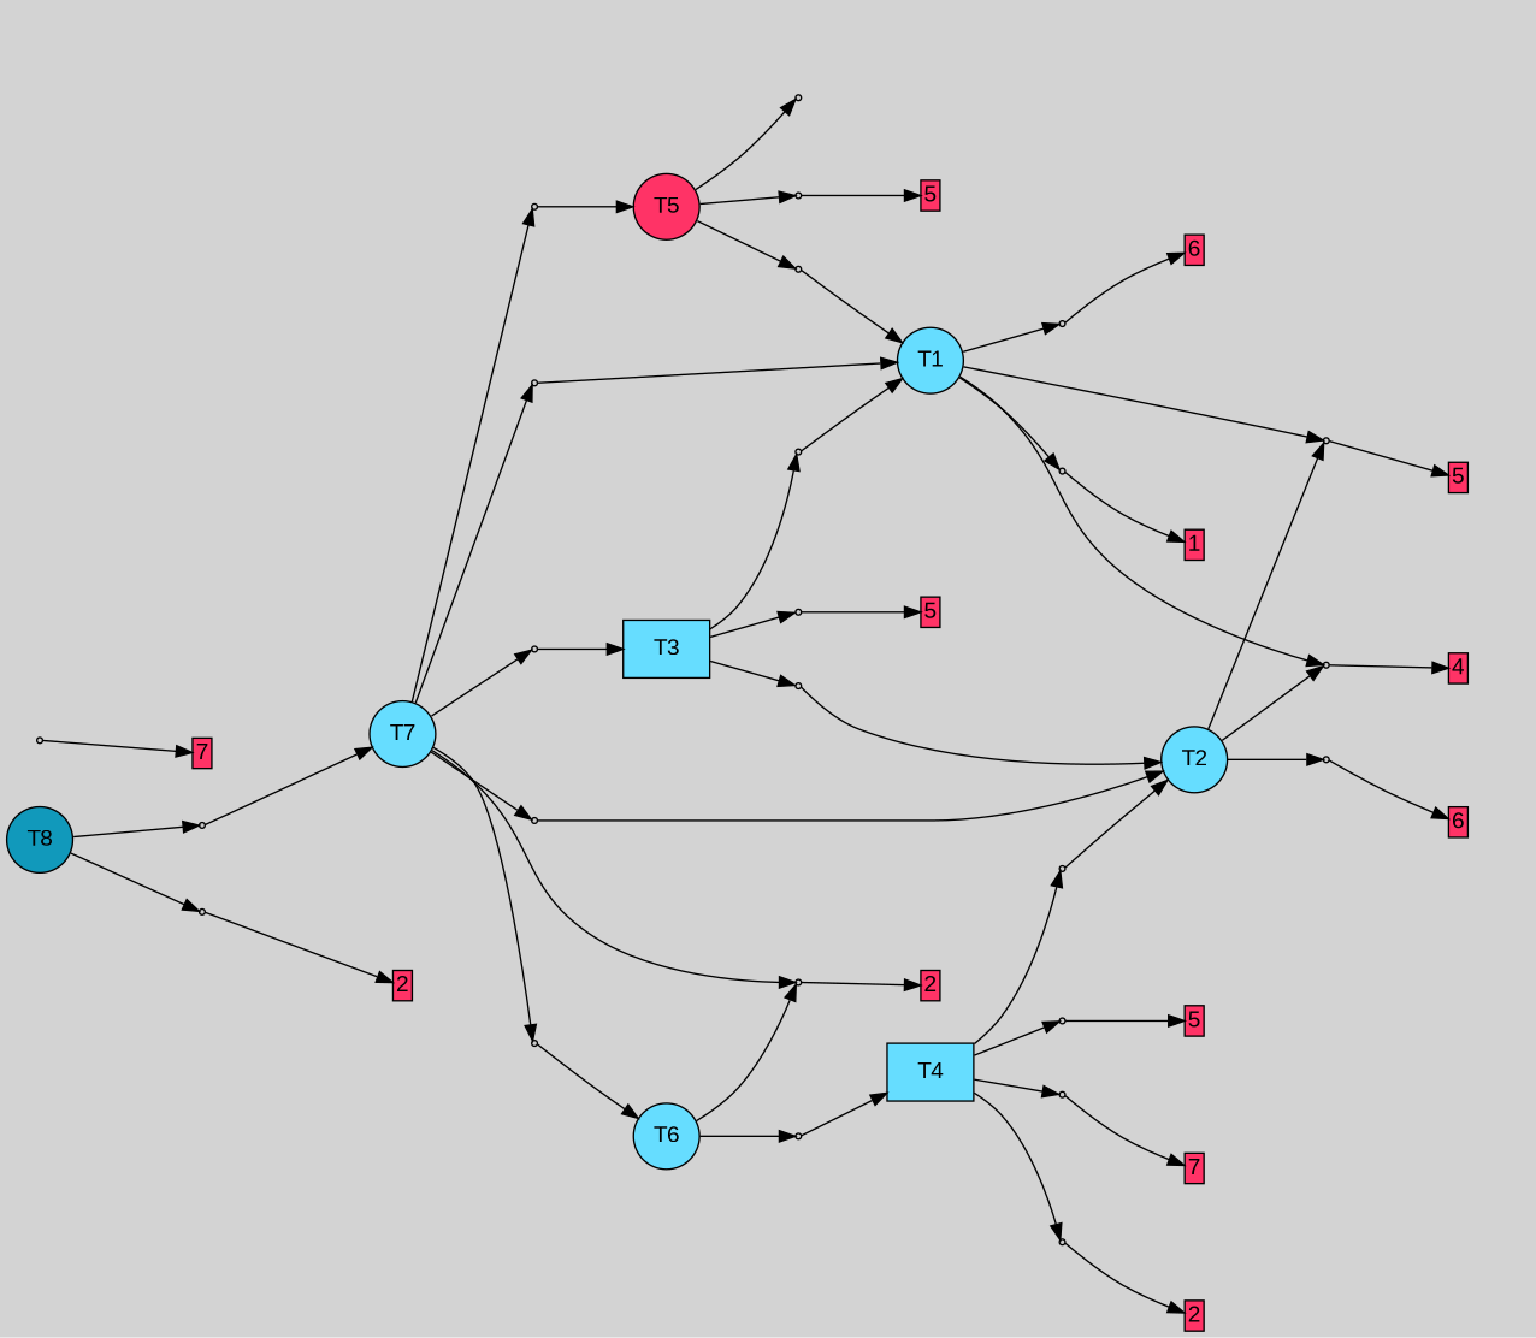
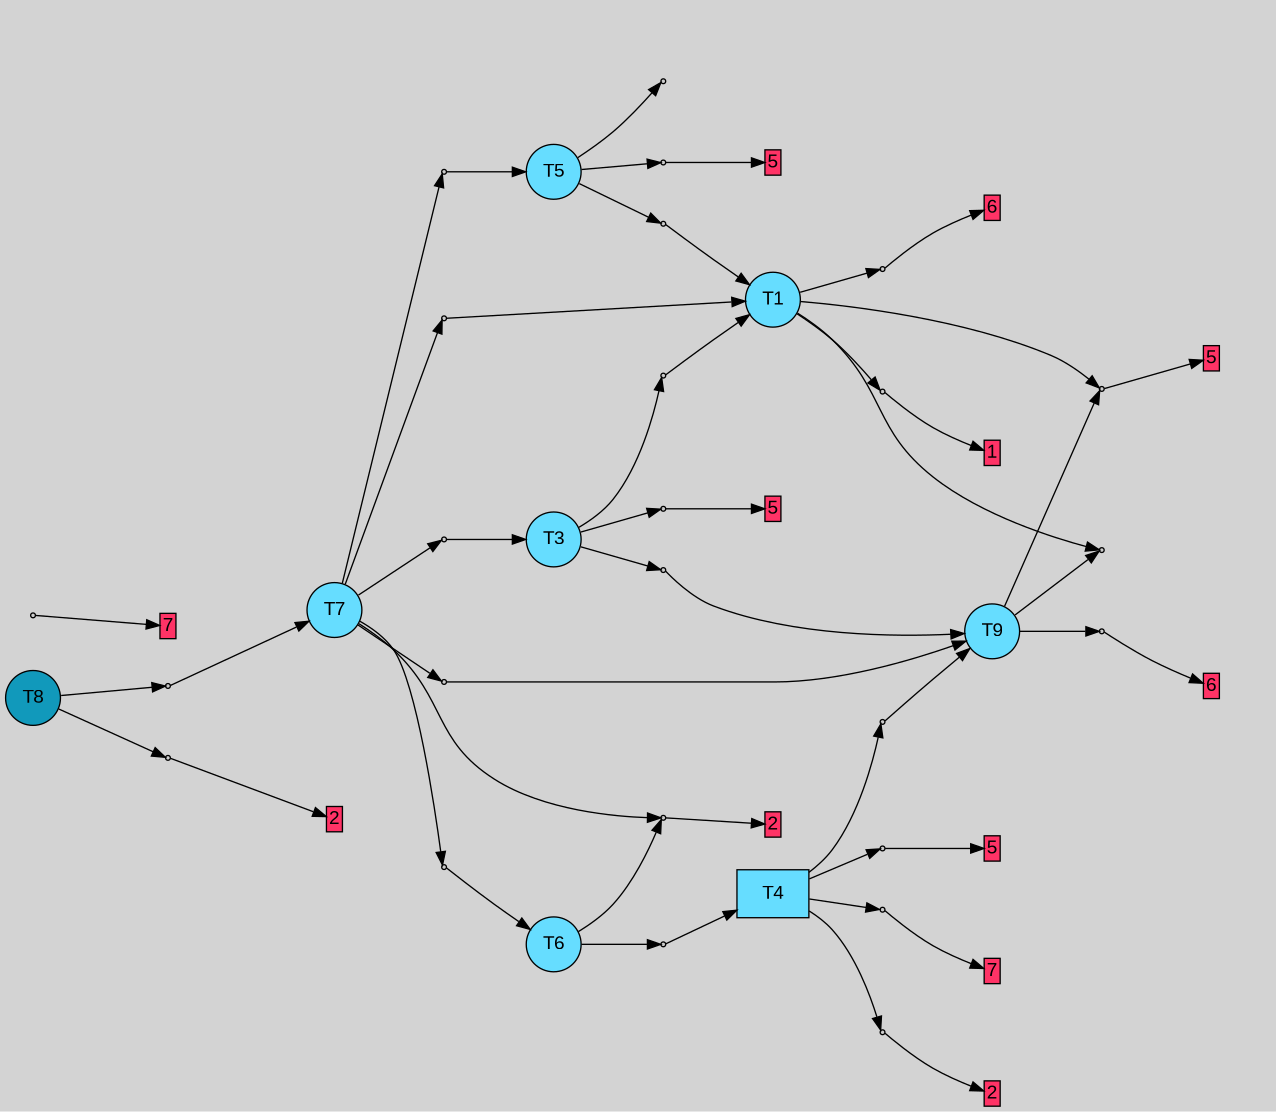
  digraph {
    bgcolor=lightgray
    fontname="Liberation Sans"
    rankdir=LR
    node [fontname="Liberation Sans" shape=box style=filled]
    edge [fontname="Liberation Sans"]
    T8 [fillcolor="#1199bb" shape=circle]
    P23 [fillcolor="#cccccc" shape=point]
    P24 [fillcolor="#cccccc" shape=point]
    P0 [fillcolor="#cccccc" shape=point]
    n5 [label="0|0&4|0#2|6&#92;n" style=invis]
-   n6 [fillcolor="#ff3366" height=0 label=4 margin=0.03 width=0]
    P1 [fillcolor="#cccccc" shape=point]
    n8 [label="1|0&1|2#4|3&#92;n" style=invis]
    n9 [fillcolor="#ff3366" height=0 label=7 margin=0.03 width=0]
    T1 [fillcolor="#66ddff" shape=circle]
    P2 [fillcolor="#cccccc" shape=point]
    P3 [fillcolor="#cccccc" shape=point]
    P4 [fillcolor="#cccccc" shape=point]
    n14 [label="2|0&1|7#1|5&#92;n" style=invis]
    n15 [fillcolor="#ff3366" height=0 label=6 margin=0.03 width=0]
    n16 [label="2|0&3|5#4|6&#92;n" style=invis]
    n17 [fillcolor="#ff3366" height=0 label=5 margin=0.03 width=0]
    n18 [label="6|0&3|7#4|4&#92;n" style=invis]
    n19 [fillcolor="#ff3366" height=0 label=1 margin=0.03 width=0]
-   T2 [fillcolor="#66ddff" shape=circle]
+   T2 [fillcolor="#66ddff" shape=circle label=T9]
    P5 [fillcolor="#cccccc" shape=point]
    n22 [label="2|0&3|7#1|5&#92;n" style=invis]
    n23 [fillcolor="#ff3366" height=0 label=6 margin=0.03 width=0]
-   T3 [fillcolor="#66ddff"]
+   T3 [fillcolor="#66ddff" shape=circle]
    P6 [fillcolor="#cccccc" shape=point]
    P7 [fillcolor="#cccccc" shape=point]
    P8 [fillcolor="#cccccc" shape=point]
    n28 [label="2|0&3|5#4|6&#92;n" style=invis]
    n29 [fillcolor="#ff3366" height=0 label=5 margin=0.03 width=0]
    n30 [label="6|0&1|7#1|5&#92;n" style=invis]
    n31 [label="4|0&3|6#4|0&#92;n" style=invis]
    T4 [fillcolor="#66ddff"]
    P9 [fillcolor="#cccccc" shape=point]
    P10 [fillcolor="#cccccc" shape=point]
    P11 [fillcolor="#cccccc" shape=point]
    P12 [fillcolor="#cccccc" shape=point]
    n37 [label="1|0&4|2#1|5&#92;n" style=invis]
    n38 [label="2|0&3|5#4|6&#92;n" style=invis]
    n39 [fillcolor="#ff3366" height=0 label=2 margin=0.03 width=0]
    n40 [label="2|0&3|5#4|7&#92;n" style=invis]
    n41 [fillcolor="#ff3366" height=0 label=5 margin=0.03 width=0]
    n42 [label="1|0&1|4#4|3&#92;n" style=invis]
    n43 [fillcolor="#ff3366" height=0 label=7 margin=0.03 width=0]
-   T5 [fillcolor="#ff3366" shape=circle]
+   T5 [fillcolor="#66ddff" shape=circle]
    P13 [fillcolor="#cccccc" shape=point]
    P14 [fillcolor="#cccccc" shape=point]
    P15 [fillcolor="#cccccc" shape=point]
    n48 [label="7|0&2|2#3|7&#92;n" style=invis]
    n49 [label="2|0&3|5#4|7&#92;n" style=invis]
    n50 [fillcolor="#ff3366" height=0 label=5 margin=0.03 width=0]
    n51 [label="2|0&3|3#4|7&#92;n" style=invis]
    T6 [fillcolor="#66ddff" shape=circle]
    P16 [fillcolor="#cccccc" shape=point]
    P17 [fillcolor="#cccccc" shape=point]
    n55 [label="7|0&2|2#3|7&#92;n" style=invis]
    n56 [label="6|0&3|5#4|6&#92;n" style=invis]
    n57 [fillcolor="#ff3366" height=0 label=2 margin=0.03 width=0]
    T7 [fillcolor="#66ddff" shape=circle]
    P18 [fillcolor="#cccccc" shape=point]
    P19 [fillcolor="#cccccc" shape=point]
    P20 [fillcolor="#cccccc" shape=point]
    P21 [fillcolor="#cccccc" shape=point]
    P22 [fillcolor="#cccccc" shape=point]
    n64 [label="6|0&1|7#1|5&#92;n" style=invis]
    n65 [label="0|0&2|3#0|0&#92;n" style=invis]
    n66 [label="2|0&3|6#4|3&#92;n" style=invis]
    n67 [label="7|0&2|1#3|6&#92;n" style=invis]
    n68 [label="2|3&2|2#1|1&#92;n2|0&3|6#0|3&#92;n" style=invis]
    n69 [label="7|0&3|3#4|5&#92;n" style=invis]
    n70 [label="2|0&3|5#4|6&#92;n" style=invis]
    n71 [fillcolor="#ff3366" height=0 label=2 margin=0.03 width=0]
    subgraph sub_1 {
      rank=same
      T8
    }
    T8 -> P23
    T8 -> P24
    P23 -> T7
    P23 -> n69 [style=invis]
    P24 -> n70 [style=invis]
    P24 -> n71
    P0 -> n5 [style=invis]
-   P0 -> n6
    P1 -> n8 [style=invis]
    P1 -> n9
    T1 -> P0
    T1 -> P2
    T1 -> P3
    T1 -> P4
    P2 -> n14 [style=invis]
    P2 -> n15
    P3 -> n16 [style=invis]
    P3 -> n17
    P4 -> n18 [style=invis]
    P4 -> n19
    T2 -> P0
    T2 -> P3
    T2 -> P5
    P5 -> n22 [style=invis]
    P5 -> n23
    T3 -> P6
    T3 -> P7
    T3 -> P8
    P6 -> n28 [style=invis]
    P6 -> n29
    P7 -> T1
    P7 -> n30 [style=invis]
    P8 -> T2
    P8 -> n31 [style=invis]
    T4 -> P9
    T4 -> P10
    T4 -> P11
    T4 -> P12
    P9 -> T2
    P9 -> n37 [style=invis]
    P10 -> n38 [style=invis]
    P10 -> n39
    P11 -> n40 [style=invis]
    P11 -> n41
    P12 -> n42 [style=invis]
    P12 -> n43
    T5 -> P13
    T5 -> P14
    T5 -> P15
    P13 -> T1
    P13 -> n48 [style=invis]
    P14 -> n49 [style=invis]
    P14 -> n50
    P15 -> n51 [style=invis]
    T6 -> P16
    T6 -> P17
    P16 -> T4
    P16 -> n55 [style=invis]
    P17 -> n56 [style=invis]
    P17 -> n57
    T7 -> P17
    T7 -> P18
    T7 -> P19
    T7 -> P20
    T7 -> P21
    T7 -> P22
    P18 -> T5
    P18 -> n64 [style=invis]
    P19 -> T2
    P19 -> n65 [style=invis]
    P20 -> T1
    P20 -> n66 [style=invis]
    P21 -> T3
    P21 -> n67 [style=invis]
    P22 -> T6
    P22 -> n68 [style=invis]
  }
